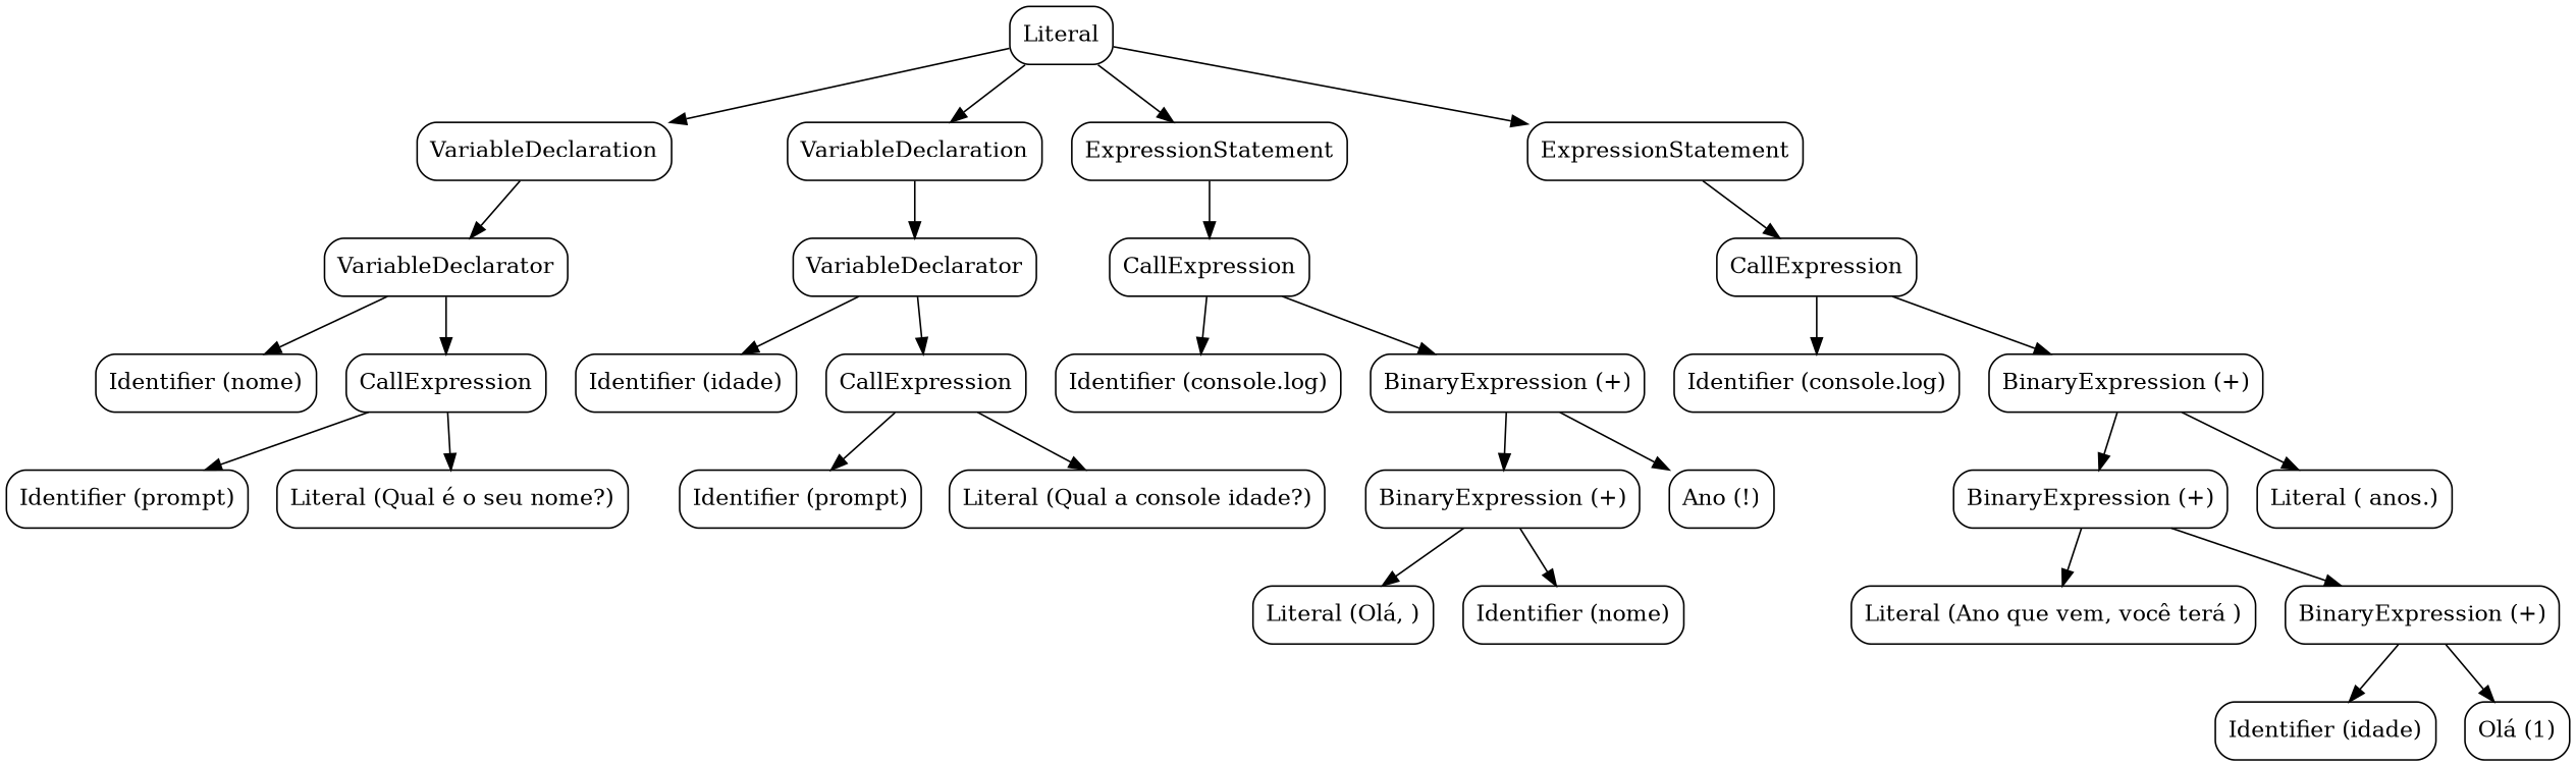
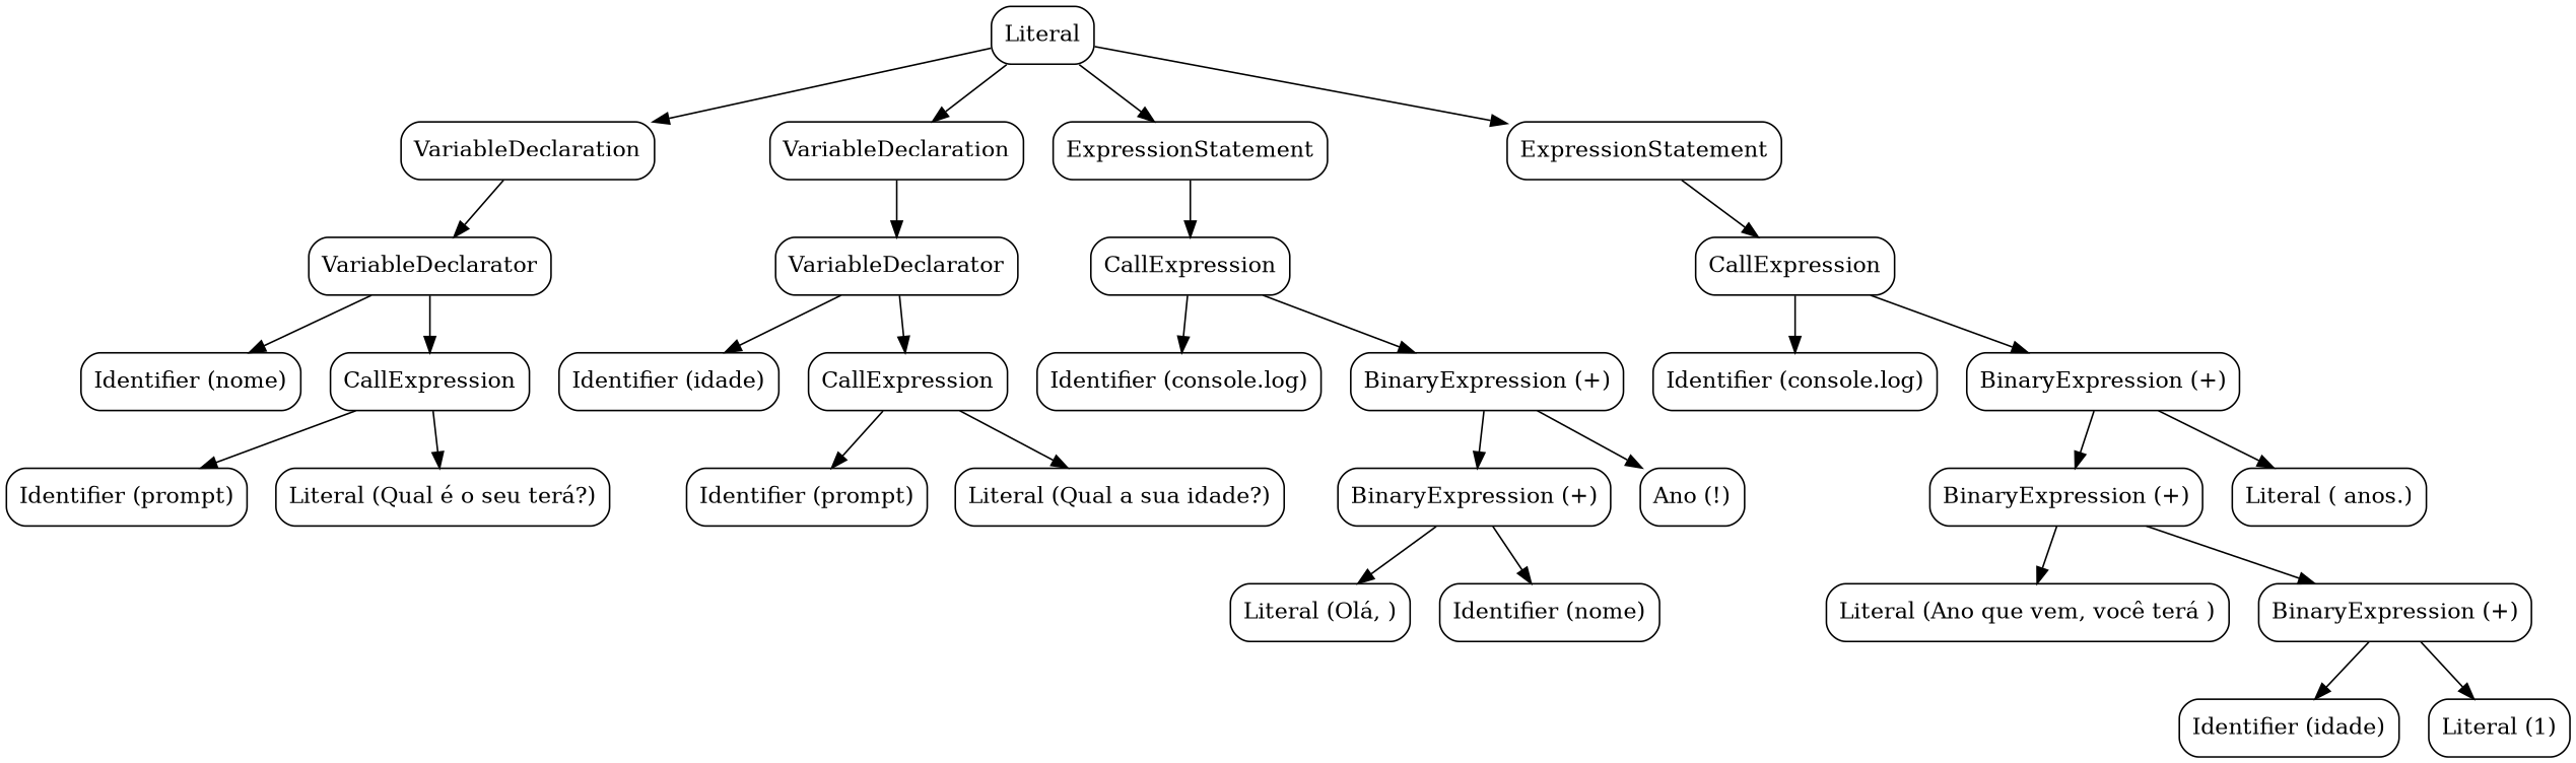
  digraph {
    node [shape=box style=rounded]
    n1 [label=Literal]
    n2 [label=VariableDeclaration]
    n3 [label=VariableDeclaration]
    n4 [label=ExpressionStatement]
    n5 [label=ExpressionStatement]
    n6 [label=VariableDeclarator]
    n7 [label=VariableDeclarator]
    n8 [label=CallExpression]
    n9 [label=CallExpression]
    n10 [label="Identifier (nome)"]
    n11 [label=CallExpression]
    n12 [label="Identifier (prompt)"]
-   n13 [label="Literal (Qual é o seu nome?)"]
+   n13 [label="Literal (Qual é o seu terá?)"]
    n14 [label="Identifier (idade)"]
    n15 [label=CallExpression]
    n16 [label="Identifier (prompt)"]
-   n17 [label="Literal (Qual a console idade?)"]
+   n17 [label="Literal (Qual a sua idade?)"]
    n18 [label="Identifier (console.log)"]
    n19 [label="BinaryExpression (+)"]
    n20 [label="BinaryExpression (+)"]
    n21 [label="Ano (!)"]
    n22 [label="Literal (Olá, )"]
    n23 [label="Identifier (nome)"]
    n24 [label="Identifier (console.log)"]
    n25 [label="BinaryExpression (+)"]
    n26 [label="BinaryExpression (+)"]
    n27 [label="Literal ( anos.)"]
    n28 [label="Literal (Ano que vem, você terá )"]
    n29 [label="BinaryExpression (+)"]
    n30 [label="Identifier (idade)"]
-   n31 [label="Olá (1)"]
+   n31 [label="Literal (1)"]
    n1 -> n2
    n1 -> n3
    n1 -> n4
    n1 -> n5
    n2 -> n6
    n3 -> n7
    n4 -> n8
    n5 -> n9
    n6 -> n10
    n6 -> n11
    n7 -> n14
    n7 -> n15
    n8 -> n18
    n8 -> n19
    n9 -> n24
    n9 -> n25
    n11 -> n12
    n11 -> n13
    n15 -> n16
    n15 -> n17
    n19 -> n20
    n19 -> n21
    n20 -> n22
    n20 -> n23
    n25 -> n26
    n25 -> n27
    n26 -> n28
    n26 -> n29
    n29 -> n30
    n29 -> n31
  }
